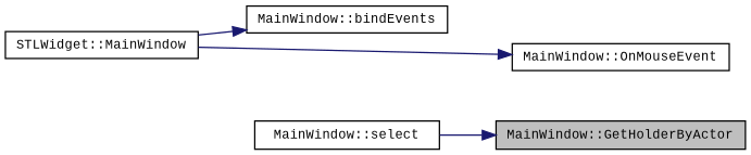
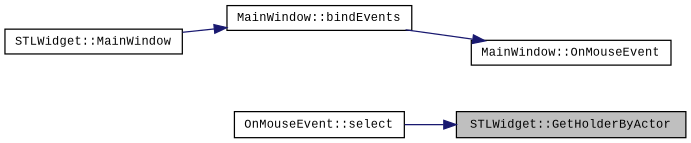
  digraph {
    fontname="Liberation Mono"
    rankdir=RL
    node [color=black fillcolor=white fontname="Liberation Mono" fontsize=10 shape=record style=filled]
    edge [color=midnightblue dir=back fontname="Liberation Mono" fontsize=10 labelfontname=Helvetica labelfontsize=10 style=solid]
-   n1 [fillcolor=grey75 fontcolor=black height=0.2 label="MainWindow::GetHolderByActor" width=0.4]
-   n2 [height=0.2 label="MainWindow::select" width=0.4]
+   n1 [fillcolor=grey75 fontcolor=black height=0.2 label="STLWidget::GetHolderByActor" width=0.4]
+   n2 [height=0.2 label="OnMouseEvent::select" width=0.4]
    n3 [height=0.2 label="MainWindow::OnMouseEvent" width=0.4]
    n4 [height=0.2 label="MainWindow::bindEvents" width=0.4]
    n5 [height=0.2 label="STLWidget::MainWindow" width=0.4]
    n1 -> n2
-   n3 -> n5
+   n3 -> n4
    n4 -> n5
  }
